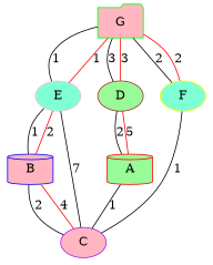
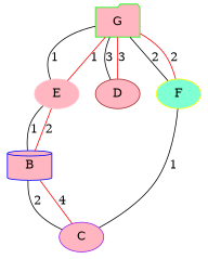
  graph {
    node [fillcolor=lightpink shape=ellipse style=filled]
    G [color=green shape=folder]
-   E [color=pink fillcolor=aquamarine]
-   D [color=brown fillcolor=palegreen]
+   E [color=pink]
+   D [color=brown]
    F [color=yellow fillcolor=aquamarine]
    B [color=blue shape=cylinder]
    C [color=purple]
-   A [color=red fillcolor=palegreen shape=cylinder]
    G -- E [label=1]
    G -- E [color=red label=1]
    G -- D [label=3]
    G -- D [color=red label=3]
    G -- F [label=2]
    G -- F [color=red label=2]
    E -- B [label=1]
    E -- B [color=red label=2]
-   E -- C [label=7]
-   D -- A [label=2]
-   D -- A [color=red label=5]
    F -- C [label=1]
    B -- C [label=2]
    B -- C [color=red label=4]
-   A -- C [label=1]
  }
